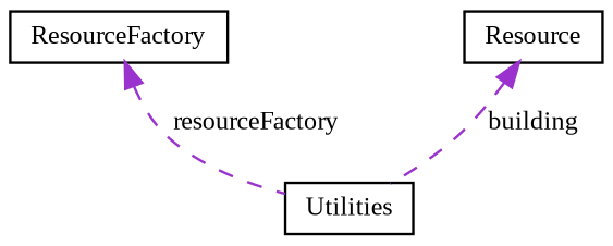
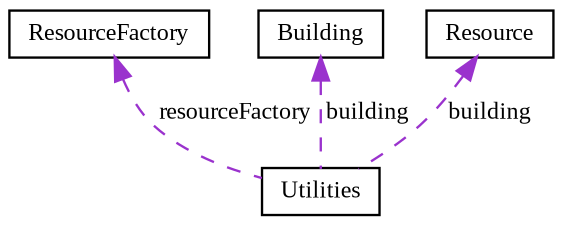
  digraph {
    fontname="Liberation Serif"
    node [color=black fillcolor=white fontname="Liberation Serif" fontsize=10 shape=record style=filled]
    edge [color=darkorchid3 dir=back fontname="Liberation Serif" fontsize=10 labelfontname=Helvetica labelfontsize=10 style=dashed]
    n1 [height=0.2 label=Utilities width=0.4]
    n2 [height=0.2 label=ResourceFactory width=0.4]
+   n3 [height=0.2 label=Building width=0.4]
    n4 [height=0.2 label=Resource width=0.4]
    n2 -> n1 [label=" resourceFactory"]
+   n3 -> n1 [label=" building"]
    n4 -> n1 [label=" building"]
  }
